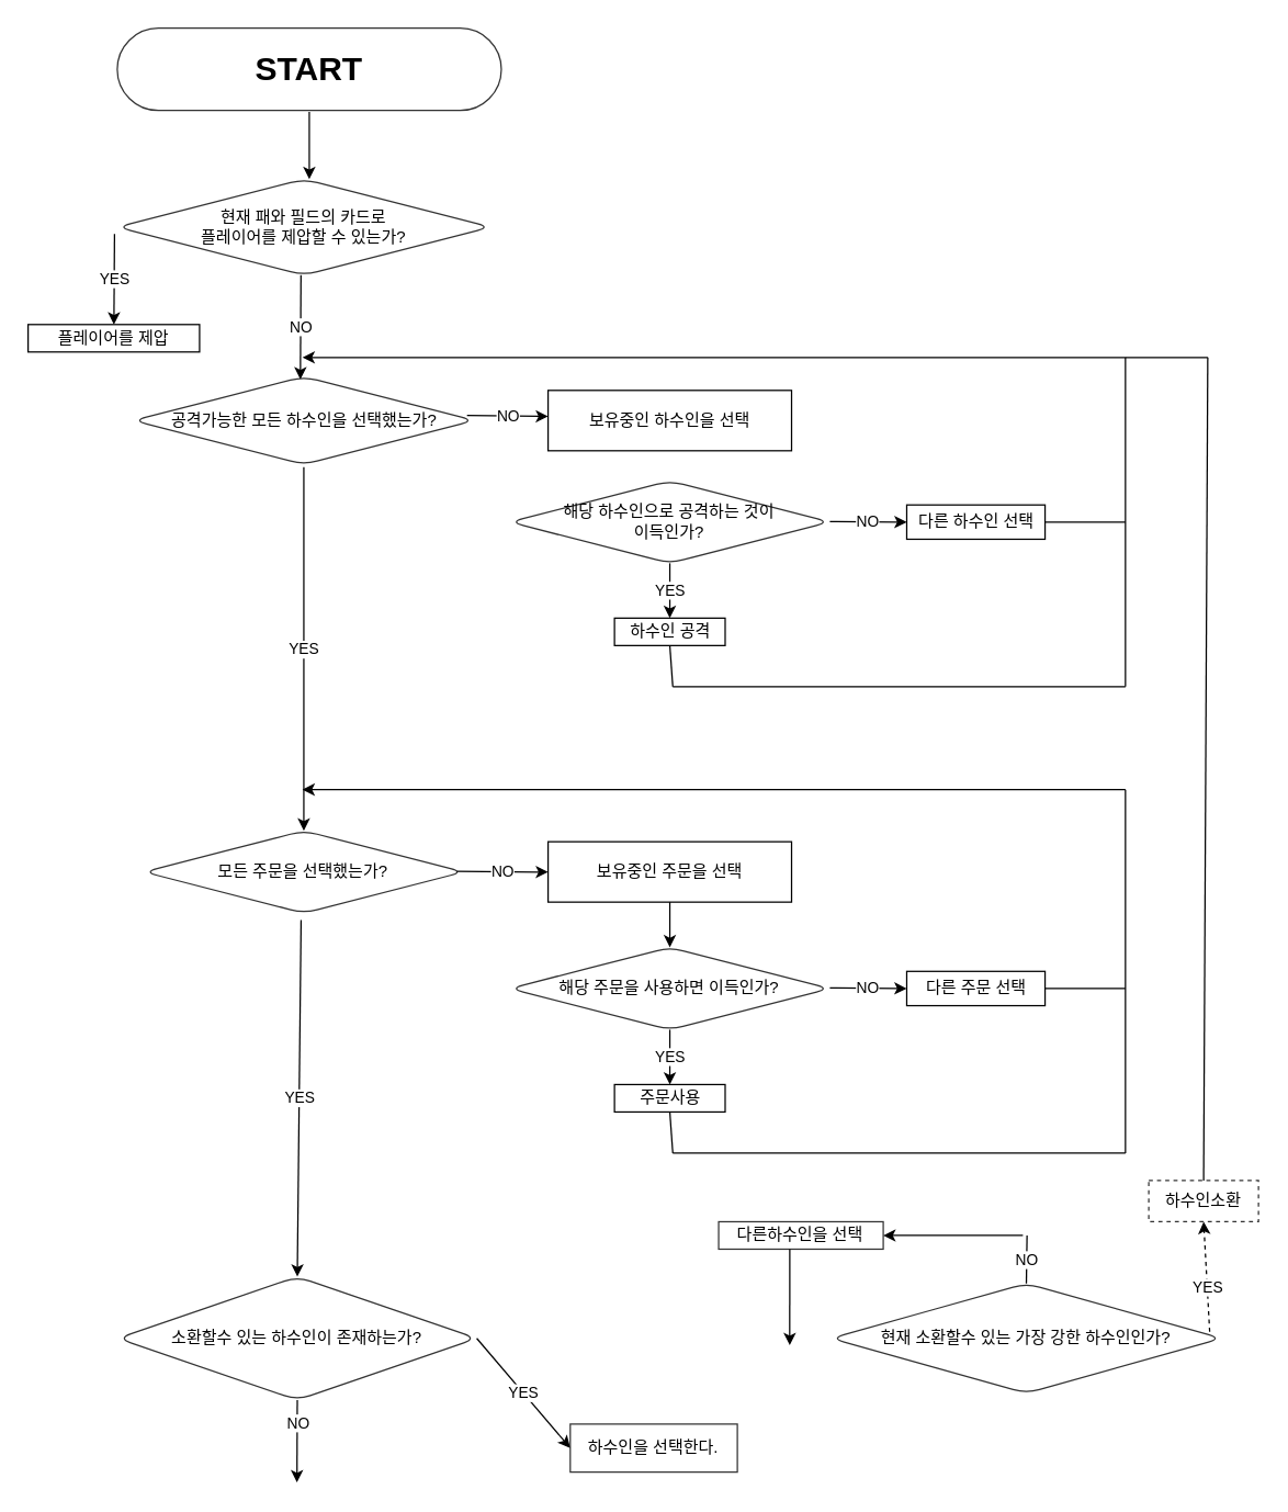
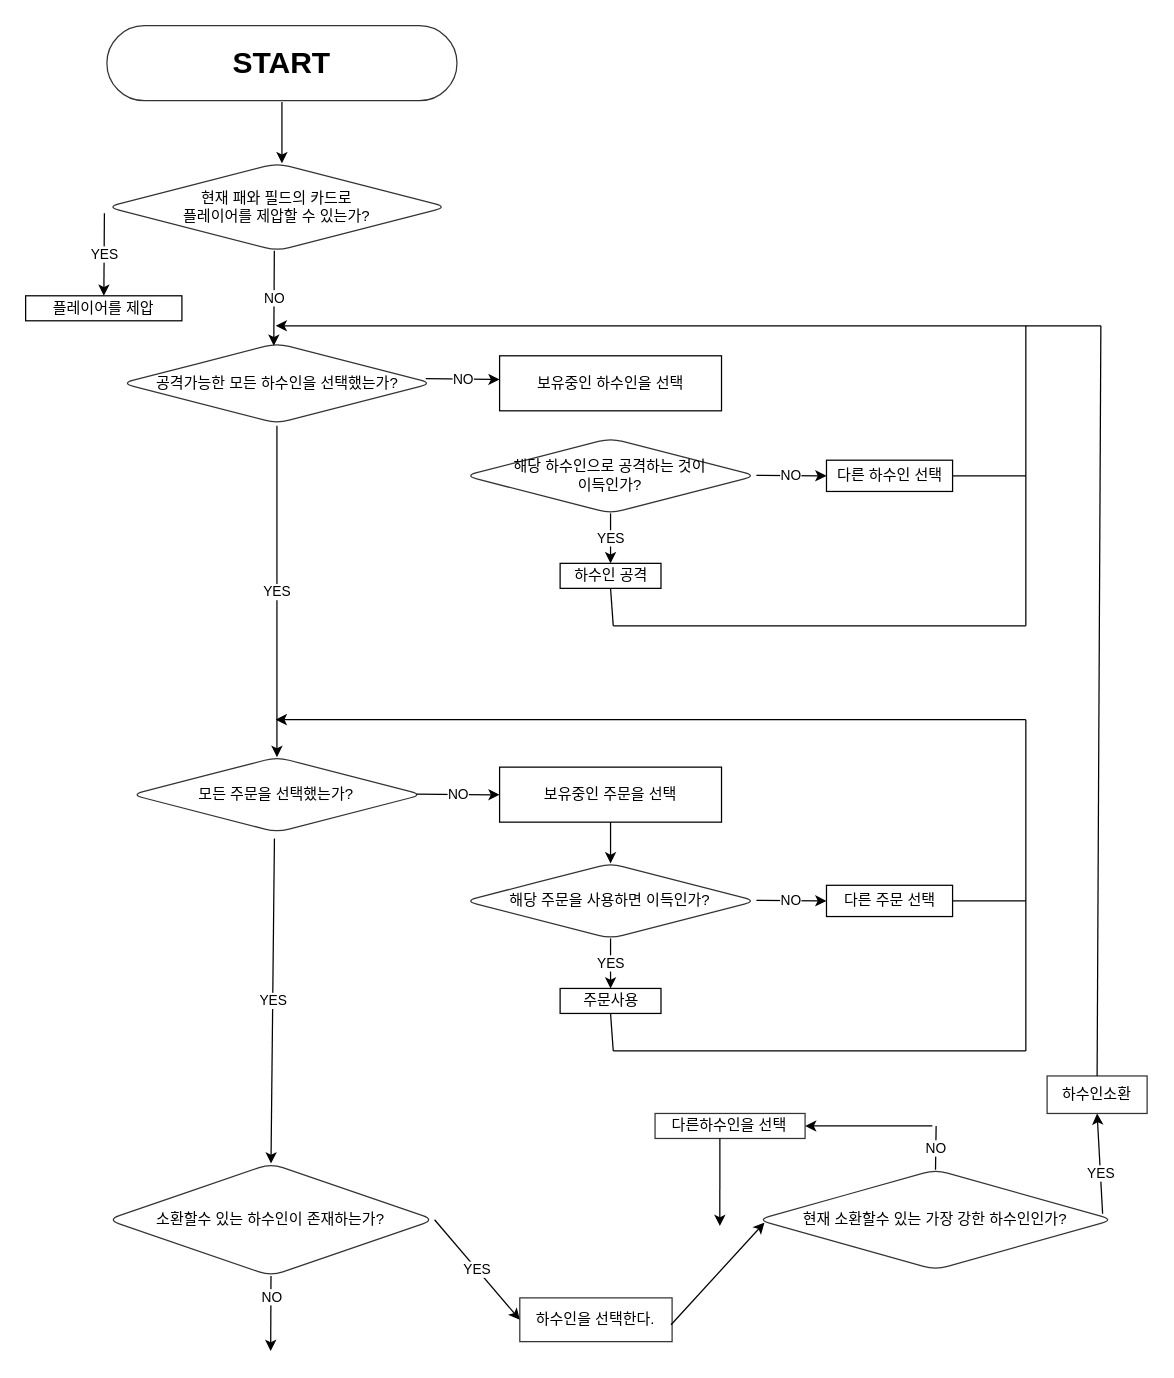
  <mxCell id="0" />
  <mxCell id="1" parent="0" />
  <mxCell id="2" value="&lt;h1&gt;START&lt;/h1&gt;" style="rounded=1;whiteSpace=wrap;html=1;opacity=80;glass=0;perimeterSpacing=7;arcSize=50;" parent="1" vertex="1"><mxGeometry x="85" y="20" width="280" height="60" as="geometry" /></mxCell>
  <mxCell id="3" value="현재 패와 필드의 카드로 &lt;br&gt;플레이어를 제압할 수 있는가?" style="rhombus;whiteSpace=wrap;html=1;rounded=1;glass=0;opacity=80;spacing=0;" parent="1" vertex="1"><mxGeometry x="85" y="130" width="272.22" height="70" as="geometry" /></mxCell>
  <mxCell id="4" value="YES" style="endArrow=classic;html=1;" parent="1" target="6" edge="1"><mxGeometry width="50" height="50" relative="1" as="geometry"><mxPoint x="83" y="170" as="sourcePoint" /><mxPoint x="85" y="236" as="targetPoint" /></mxGeometry></mxCell>
  <mxCell id="5" value="" style="endArrow=classic;html=1;" parent="1" edge="1"><mxGeometry width="50" height="50" relative="1" as="geometry"><mxPoint x="225" y="81" as="sourcePoint" /><mxPoint x="225" y="130" as="targetPoint" /></mxGeometry></mxCell>
  <mxCell id="6" value="플레이어를 제압" style="rounded=0;whiteSpace=wrap;html=1;" parent="1" vertex="1"><mxGeometry x="20" y="236" width="125" height="20" as="geometry" /></mxCell>
  <mxCell id="7" value="NO" style="endArrow=classic;html=1;" parent="1" edge="1"><mxGeometry width="50" height="50" relative="1" as="geometry"><mxPoint x="218.91" y="200" as="sourcePoint" /><mxPoint x="218.5" y="276" as="targetPoint" /></mxGeometry></mxCell>
  <mxCell id="8" value="해당 하수인으로 공격하는 것이 &lt;br&gt;이득인가?" style="rhombus;whiteSpace=wrap;html=1;rounded=1;glass=0;opacity=80;spacing=0;" parent="1" vertex="1"><mxGeometry x="371.17" y="350" width="233.33" height="60" as="geometry" /></mxCell>
  <mxCell id="9" value="YES" style="endArrow=classic;html=1;entryX=0.5;entryY=0;entryDx=0;entryDy=0;exitX=0.5;exitY=1;exitDx=0;exitDy=0;" parent="1" source="8" target="10" edge="1"><mxGeometry width="50" height="50" relative="1" as="geometry"><mxPoint x="76" y="498" as="sourcePoint" /><mxPoint x="76.625" y="608" as="targetPoint" /></mxGeometry></mxCell>
  <mxCell id="10" value="하수인 공격" style="rounded=0;whiteSpace=wrap;html=1;" parent="1" vertex="1"><mxGeometry x="447.5" y="450" width="80.68" height="20" as="geometry" /></mxCell>
  <mxCell id="11" value="보유중인 하수인을 선택" style="rounded=0;whiteSpace=wrap;html=1;" parent="1" vertex="1"><mxGeometry x="399.09" y="284" width="177.5" height="44" as="geometry" /></mxCell>
  <mxCell id="12" value="공격가능한 모든 하수인을 선택했는가?" style="rhombus;whiteSpace=wrap;html=1;rounded=1;glass=0;opacity=80;spacing=0;" parent="1" vertex="1"><mxGeometry x="96.57" y="274" width="248.87" height="64" as="geometry" /></mxCell>
  <mxCell id="13" value="NO" style="endArrow=classic;html=1;exitX=0.978;exitY=0.442;exitDx=0;exitDy=0;exitPerimeter=0;" parent="1" source="12" edge="1"><mxGeometry width="50" height="50" relative="1" as="geometry"><mxPoint x="220.5" y="336" as="sourcePoint" /><mxPoint x="399.09" y="303" as="targetPoint" /></mxGeometry></mxCell>
  <mxCell id="14" value="다른 하수인 선택" style="rounded=0;whiteSpace=wrap;html=1;" parent="1" vertex="1"><mxGeometry x="660.55" y="367.5" width="100.85" height="25" as="geometry" /></mxCell>
  <mxCell id="15" value="NO" style="endArrow=classic;html=1;exitX=0.978;exitY=0.442;exitDx=0;exitDy=0;exitPerimeter=0;" parent="1" edge="1"><mxGeometry width="50" height="50" relative="1" as="geometry"><mxPoint x="604.497" y="379.58" as="sourcePoint" /><mxPoint x="660.55" y="380" as="targetPoint" /></mxGeometry></mxCell>
  <mxCell id="16" value="" style="endArrow=none;html=1;exitX=0.5;exitY=1;exitDx=0;exitDy=0;" parent="1" source="10" edge="1"><mxGeometry width="50" height="50" relative="1" as="geometry"><mxPoint x="560" y="410" as="sourcePoint" /><mxPoint x="490" y="500" as="targetPoint" /></mxGeometry></mxCell>
  <mxCell id="17" value="" style="endArrow=none;html=1;" parent="1" edge="1"><mxGeometry width="50" height="50" relative="1" as="geometry"><mxPoint x="490" y="500" as="sourcePoint" /><mxPoint x="820" y="500" as="targetPoint" /></mxGeometry></mxCell>
  <mxCell id="18" value="" style="endArrow=none;html=1;" parent="1" edge="1"><mxGeometry width="50" height="50" relative="1" as="geometry"><mxPoint x="820" y="260" as="sourcePoint" /><mxPoint x="820" y="500" as="targetPoint" /></mxGeometry></mxCell>
  <mxCell id="19" value="" style="endArrow=classic;html=1;" parent="1" edge="1"><mxGeometry width="50" height="50" relative="1" as="geometry"><mxPoint x="820" y="260" as="sourcePoint" /><mxPoint x="220" y="260" as="targetPoint" /></mxGeometry></mxCell>
  <mxCell id="20" value="" style="endArrow=none;html=1;exitX=1;exitY=0.5;exitDx=0;exitDy=0;" parent="1" source="14" edge="1"><mxGeometry width="50" height="50" relative="1" as="geometry"><mxPoint x="760" y="430" as="sourcePoint" /><mxPoint x="820" y="380" as="targetPoint" /></mxGeometry></mxCell>
  <mxCell id="21" value="YES" style="endArrow=classic;html=1;entryX=0.5;entryY=0;entryDx=0;entryDy=0;" parent="1" target="22" edge="1"><mxGeometry width="50" height="50" relative="1" as="geometry"><mxPoint x="221" y="340" as="sourcePoint" /><mxPoint x="220.59" y="410" as="targetPoint" /></mxGeometry></mxCell>
  <mxCell id="22" value="모든 주문을 선택했는가?" style="rhombus;whiteSpace=wrap;html=1;rounded=1;glass=0;opacity=80;spacing=0;" parent="1" vertex="1"><mxGeometry x="104.34" y="605" width="233.32" height="60" as="geometry" /></mxCell>
  <mxCell id="23" value="보유중인 주문을 선택" style="rounded=0;whiteSpace=wrap;html=1;" parent="1" vertex="1"><mxGeometry x="399.09" y="613" width="177.5" height="44" as="geometry" /></mxCell>
  <mxCell id="24" value="NO" style="endArrow=classic;html=1;exitX=0.978;exitY=0.442;exitDx=0;exitDy=0;exitPerimeter=0;" parent="1" edge="1"><mxGeometry width="50" height="50" relative="1" as="geometry"><mxPoint x="332.527" y="634.66" as="sourcePoint" /><mxPoint x="399.09" y="635.14" as="targetPoint" /></mxGeometry></mxCell>
  <mxCell id="25" value="해당 주문을 사용하면 이득인가?" style="rhombus;whiteSpace=wrap;html=1;rounded=1;glass=0;opacity=80;spacing=0;" parent="1" vertex="1"><mxGeometry x="371.17" y="690" width="233.33" height="60" as="geometry" /></mxCell>
  <mxCell id="26" value="YES" style="endArrow=classic;html=1;entryX=0.5;entryY=0;entryDx=0;entryDy=0;exitX=0.5;exitY=1;exitDx=0;exitDy=0;" parent="1" source="25" target="27" edge="1"><mxGeometry width="50" height="50" relative="1" as="geometry"><mxPoint x="76" y="838" as="sourcePoint" /><mxPoint x="76.625" y="948" as="targetPoint" /></mxGeometry></mxCell>
  <mxCell id="27" value="주문사용" style="rounded=0;whiteSpace=wrap;html=1;" parent="1" vertex="1"><mxGeometry x="447.5" y="790" width="80.68" height="20" as="geometry" /></mxCell>
  <mxCell id="28" value="다른 주문 선택" style="rounded=0;whiteSpace=wrap;html=1;" parent="1" vertex="1"><mxGeometry x="660.55" y="707.5" width="100.85" height="25" as="geometry" /></mxCell>
  <mxCell id="29" value="NO" style="endArrow=classic;html=1;exitX=0.978;exitY=0.442;exitDx=0;exitDy=0;exitPerimeter=0;" parent="1" edge="1"><mxGeometry width="50" height="50" relative="1" as="geometry"><mxPoint x="604.497" y="719.58" as="sourcePoint" /><mxPoint x="660.55" y="720" as="targetPoint" /></mxGeometry></mxCell>
  <mxCell id="30" value="" style="endArrow=none;html=1;exitX=0.5;exitY=1;exitDx=0;exitDy=0;" parent="1" source="27" edge="1"><mxGeometry width="50" height="50" relative="1" as="geometry"><mxPoint x="560" y="750" as="sourcePoint" /><mxPoint x="490" y="840" as="targetPoint" /></mxGeometry></mxCell>
  <mxCell id="31" value="" style="endArrow=none;html=1;" parent="1" edge="1"><mxGeometry width="50" height="50" relative="1" as="geometry"><mxPoint x="490" y="840" as="sourcePoint" /><mxPoint x="820" y="840" as="targetPoint" /></mxGeometry></mxCell>
  <mxCell id="32" value="" style="endArrow=none;html=1;" parent="1" edge="1"><mxGeometry width="50" height="50" relative="1" as="geometry"><mxPoint x="820" y="575" as="sourcePoint" /><mxPoint x="820" y="840" as="targetPoint" /></mxGeometry></mxCell>
  <mxCell id="33" value="" style="endArrow=classic;html=1;" parent="1" edge="1"><mxGeometry width="50" height="50" relative="1" as="geometry"><mxPoint x="820" y="575" as="sourcePoint" /><mxPoint x="220" y="575" as="targetPoint" /></mxGeometry></mxCell>
  <mxCell id="34" value="" style="endArrow=none;html=1;exitX=1;exitY=0.5;exitDx=0;exitDy=0;" parent="1" source="28" edge="1"><mxGeometry width="50" height="50" relative="1" as="geometry"><mxPoint x="760" y="770" as="sourcePoint" /><mxPoint x="820" y="720" as="targetPoint" /></mxGeometry></mxCell>
  <mxCell id="35" value="" style="endArrow=classic;html=1;exitX=0.5;exitY=1;exitDx=0;exitDy=0;" parent="1" source="23" target="25" edge="1"><mxGeometry width="50" height="50" relative="1" as="geometry"><mxPoint x="450" y="580" as="sourcePoint" /><mxPoint x="500" y="530" as="targetPoint" /></mxGeometry></mxCell>
  <mxCell id="36" value="YES" style="endArrow=classic;html=1;entryX=0.5;entryY=0;entryDx=0;entryDy=0;" parent="1" edge="1" target="37"><mxGeometry width="50" height="50" relative="1" as="geometry"><mxPoint x="219" y="670" as="sourcePoint" /><mxPoint x="218.965" y="854.984" as="targetPoint" /></mxGeometry></mxCell>
  <mxCell id="37" value="소환할수 있는 하수인이 존재하는가?" style="rhombus;whiteSpace=wrap;html=1;rounded=1;glass=0;opacity=80;spacing=0;" vertex="1" parent="1"><mxGeometry x="85.42" y="930" width="261.66" height="90" as="geometry" /></mxCell>
  <mxCell id="38" value="YES" style="endArrow=classic;html=1;exitX=1;exitY=0.5;exitDx=0;exitDy=0;entryX=0;entryY=0.5;entryDx=0;entryDy=0;" edge="1" parent="1" source="37" target="40"><mxGeometry width="50" height="50" relative="1" as="geometry"><mxPoint x="345.25" y="970" as="sourcePoint" /><mxPoint x="390.25" y="975" as="targetPoint" /></mxGeometry></mxCell>
  <mxCell id="39" value="현재 소환할수 있는 가장 강한 하수인인가?" style="rhombus;whiteSpace=wrap;html=1;rounded=1;glass=0;opacity=80;spacing=0;" vertex="1" parent="1"><mxGeometry x="605.25" y="935" width="285" height="80" as="geometry" /></mxCell>
  <mxCell id="40" value="하수인을 선택한다." style="rounded=0;whiteSpace=wrap;html=1;glass=0;opacity=80;" vertex="1" parent="1"><mxGeometry x="415.25" y="1037.5" width="121.82" height="35" as="geometry" /></mxCell>
  <mxCell id="41" value="NO" style="endArrow=none;html=1;entryX=0.5;entryY=0;entryDx=0;entryDy=0;" edge="1" parent="1" target="39"><mxGeometry width="50" height="50" relative="1" as="geometry"><mxPoint x="748.25" y="900" as="sourcePoint" /><mxPoint x="355.25" y="950" as="targetPoint" /></mxGeometry></mxCell>
  <mxCell id="42" value="다른하수인을 선택" style="rounded=0;whiteSpace=wrap;html=1;glass=0;opacity=80;" vertex="1" parent="1"><mxGeometry x="523.43" y="890" width="120" height="20" as="geometry" /></mxCell>
+ <mxCell id="43" value="" style="endArrow=classic;html=1;entryX=0.02;entryY=0.529;entryDx=0;entryDy=0;entryPerimeter=0;exitX=0.993;exitY=0.614;exitDx=0;exitDy=0;exitPerimeter=0;" edge="1" parent="1" source="40" target="39"><mxGeometry width="50" height="50" relative="1" as="geometry"><mxPoint x="535.25" y="1060" as="sourcePoint" /><mxPoint x="585.25" y="1010" as="targetPoint" /></mxGeometry></mxCell>
  <mxCell id="44" value="" style="endArrow=classic;html=1;exitX=0.432;exitY=1;exitDx=0;exitDy=0;exitPerimeter=0;" edge="1" parent="1" source="42"><mxGeometry width="50" height="50" relative="1" as="geometry"><mxPoint x="535.25" y="1060" as="sourcePoint" /><mxPoint x="575.25" y="980" as="targetPoint" /></mxGeometry></mxCell>
  <mxCell id="45" value="" style="endArrow=classic;html=1;entryX=1;entryY=0.5;entryDx=0;entryDy=0;" edge="1" parent="1" target="42"><mxGeometry width="50" height="50" relative="1" as="geometry"><mxPoint x="745.25" y="900" as="sourcePoint" /><mxPoint x="585.25" y="1010" as="targetPoint" /></mxGeometry></mxCell>
- <mxCell id="46" value="하수인소환" style="rounded=0;whiteSpace=wrap;html=1;glass=0;opacity=80;dashed=1;" vertex="1" parent="1"><mxGeometry x="837" y="860" width="80" height="30" as="geometry" /></mxCell>
- <mxCell id="47" value="" style="endArrow=classic;html=1;exitX=0.969;exitY=0.44;exitDx=0;exitDy=0;exitPerimeter=0;entryX=0.5;entryY=1;entryDx=0;entryDy=0;dashed=1;" edge="1" parent="1" source="39" target="46"><mxGeometry width="50" height="50" relative="1" as="geometry"><mxPoint x="690" y="940" as="sourcePoint" /><mxPoint x="740" y="890" as="targetPoint" /></mxGeometry></mxCell>
+ <mxCell id="46" value="하수인소환" style="rounded=0;whiteSpace=wrap;html=1;glass=0;opacity=80;" vertex="1" parent="1"><mxGeometry x="837" y="860" width="80" height="30" as="geometry" /></mxCell>
+ <mxCell id="47" value="" style="endArrow=classic;html=1;exitX=0.969;exitY=0.44;exitDx=0;exitDy=0;exitPerimeter=0;entryX=0.5;entryY=1;entryDx=0;entryDy=0;" edge="1" parent="1" source="39" target="46"><mxGeometry width="50" height="50" relative="1" as="geometry"><mxPoint x="690" y="940" as="sourcePoint" /><mxPoint x="740" y="890" as="targetPoint" /></mxGeometry></mxCell>
  <mxCell id="48" value="YES" style="edgeLabel;html=1;align=center;verticalAlign=middle;resizable=0;points=[];" vertex="1" connectable="0" parent="47"><mxGeometry x="-0.183" relative="1" as="geometry"><mxPoint as="offset" /></mxGeometry></mxCell>
  <mxCell id="49" value="" style="endArrow=classic;html=1;exitX=0.5;exitY=1;exitDx=0;exitDy=0;" edge="1" parent="1" source="37"><mxGeometry width="50" height="50" relative="1" as="geometry"><mxPoint x="490" y="1100" as="sourcePoint" /><mxPoint x="216" y="1080" as="targetPoint" /></mxGeometry></mxCell>
  <mxCell id="50" value="NO" style="edgeLabel;html=1;align=center;verticalAlign=middle;resizable=0;points=[];" vertex="1" connectable="0" parent="49"><mxGeometry x="-0.445" relative="1" as="geometry"><mxPoint as="offset" /></mxGeometry></mxCell>
  <mxCell id="51" value="" style="endArrow=none;html=1;entryX=0.5;entryY=0;entryDx=0;entryDy=0;" edge="1" parent="1" target="46"><mxGeometry width="50" height="50" relative="1" as="geometry"><mxPoint x="880" y="260" as="sourcePoint" /><mxPoint x="1290" y="200" as="targetPoint" /></mxGeometry></mxCell>
  <mxCell id="52" value="" style="endArrow=none;html=1;" edge="1" parent="1"><mxGeometry width="50" height="50" relative="1" as="geometry"><mxPoint x="880" y="260" as="sourcePoint" /><mxPoint x="820" y="260" as="targetPoint" /></mxGeometry></mxCell>
